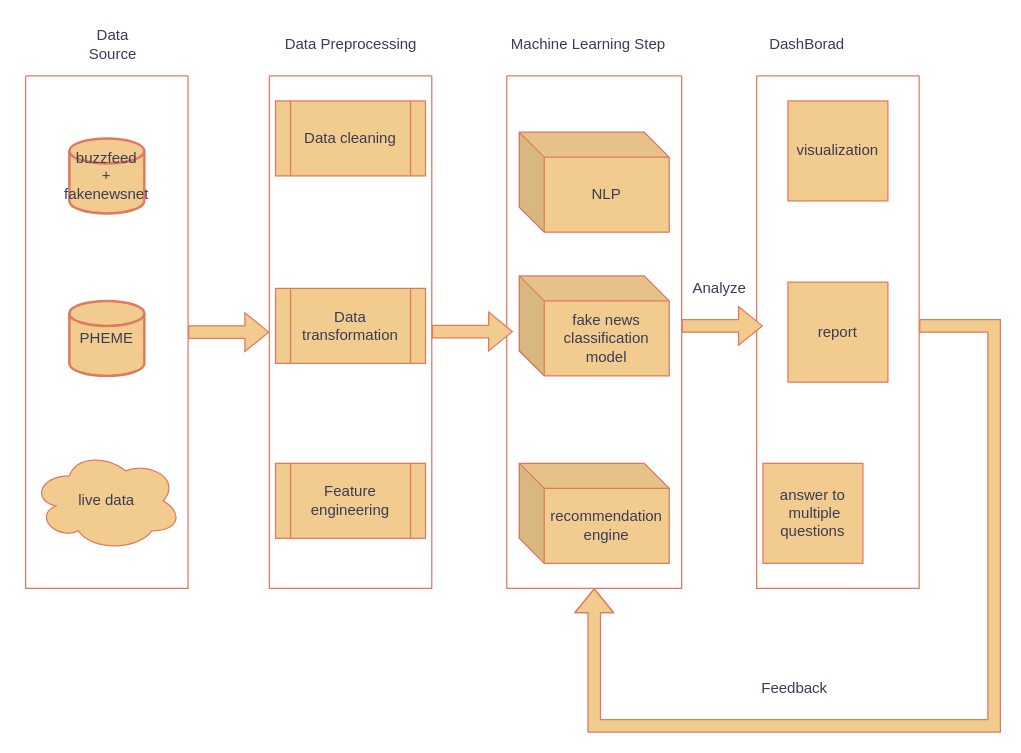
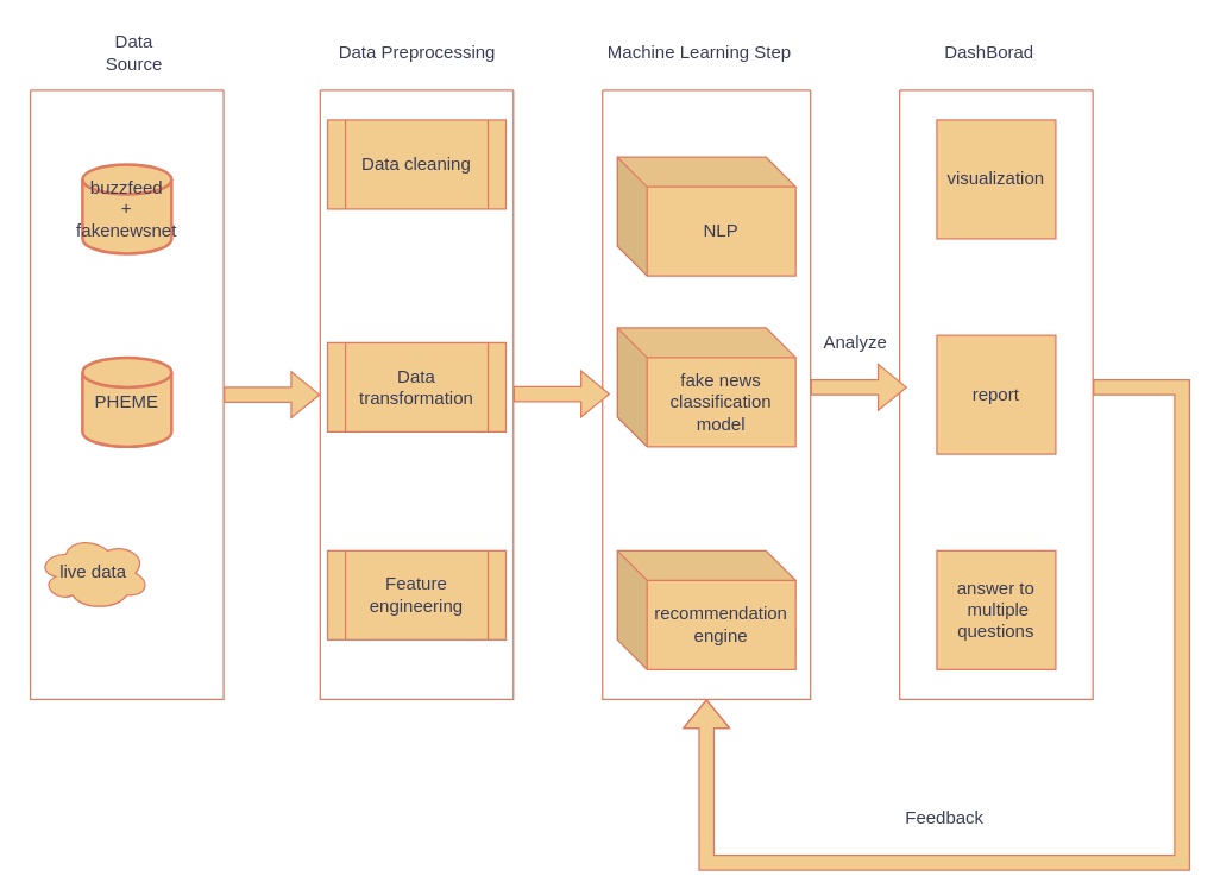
  <mxCell id="0" />
  <mxCell id="1" parent="0" />
- <mxCell id="2" value="live data" style="ellipse;shape=cloud;whiteSpace=wrap;html=1;labelBackgroundColor=none;fillColor=#F2CC8F;strokeColor=#E07A5F;fontColor=#393C56;" vertex="1" parent="1"><mxGeometry x="25" y="360" width="120" height="80" as="geometry" /></mxCell>
+ <mxCell id="2" value="live data" style="ellipse;shape=cloud;whiteSpace=wrap;html=1;labelBackgroundColor=none;fillColor=#F2CC8F;strokeColor=#E07A5F;fontColor=#393C56;" vertex="1" parent="1"><mxGeometry x="25" y="360" width="75" height="50" as="geometry" /></mxCell>
  <mxCell id="3" value="Data Source" style="text;html=1;strokeColor=none;fillColor=none;align=center;verticalAlign=middle;whiteSpace=wrap;rounded=0;labelBackgroundColor=none;fontColor=#393C56;" vertex="1" parent="1"><mxGeometry x="60" y="20" width="60" height="30" as="geometry" /></mxCell>
  <mxCell id="4" value="Data Preprocessing" style="text;html=1;align=center;verticalAlign=middle;resizable=0;points=[];autosize=1;strokeColor=none;fillColor=none;labelBackgroundColor=none;fontColor=#393C56;" vertex="1" parent="1"><mxGeometry x="215" y="20" width="130" height="30" as="geometry" /></mxCell>
  <mxCell id="5" value="Machine Learning Step" style="text;html=1;align=center;verticalAlign=middle;resizable=0;points=[];autosize=1;strokeColor=none;fillColor=none;labelBackgroundColor=none;fontColor=#393C56;" vertex="1" parent="1"><mxGeometry x="395" y="20" width="150" height="30" as="geometry" /></mxCell>
- <mxCell id="6" value="DashBorad" style="text;html=1;align=center;verticalAlign=middle;resizable=0;points=[];autosize=1;strokeColor=none;fillColor=none;labelBackgroundColor=none;fontColor=#393C56;" vertex="1" parent="1"><mxGeometry x="605" y="20" width="80" height="30" as="geometry" /></mxCell>
+ <mxCell id="6" value="DashBorad" style="text;html=1;align=center;verticalAlign=middle;resizable=0;points=[];autosize=1;strokeColor=none;fillColor=none;labelBackgroundColor=none;fontColor=#393C56;" vertex="1" parent="1"><mxGeometry x="625" y="20" width="80" height="30" as="geometry" /></mxCell>
  <mxCell id="7" value="buzzfeed&lt;br&gt;+&lt;br&gt;fakenewsnet" style="strokeWidth=2;html=1;shape=mxgraph.flowchart.database;whiteSpace=wrap;strokeColor=#E07A5F;fontColor=#393C56;fillColor=#F2CC8F;" vertex="1" parent="1"><mxGeometry x="55" y="110" width="60" height="60" as="geometry" /></mxCell>
  <mxCell id="8" value="PHEME" style="strokeWidth=2;html=1;shape=mxgraph.flowchart.database;whiteSpace=wrap;strokeColor=#E07A5F;fontColor=#393C56;fillColor=#F2CC8F;" vertex="1" parent="1"><mxGeometry x="55" y="240" width="60" height="60" as="geometry" /></mxCell>
  <mxCell id="9" value="" style="swimlane;startSize=0;strokeColor=#E07A5F;fontColor=#393C56;fillColor=#F2CC8F;" vertex="1" parent="1"><mxGeometry x="20" y="60" width="130" height="410" as="geometry" /></mxCell>
  <mxCell id="10" value="" style="swimlane;startSize=0;strokeColor=#E07A5F;fontColor=#393C56;fillColor=#F2CC8F;" vertex="1" parent="1"><mxGeometry x="215" y="60" width="130" height="410" as="geometry" /></mxCell>
  <mxCell id="11" value="Data cleaning" style="shape=process;whiteSpace=wrap;html=1;backgroundOutline=1;strokeColor=#E07A5F;fontColor=#393C56;fillColor=#F2CC8F;" vertex="1" parent="10"><mxGeometry x="5" y="20" width="120" height="60" as="geometry" /></mxCell>
  <mxCell id="12" value="Data transformation" style="shape=process;whiteSpace=wrap;html=1;backgroundOutline=1;strokeColor=#E07A5F;fontColor=#393C56;fillColor=#F2CC8F;" vertex="1" parent="10"><mxGeometry x="5" y="170" width="120" height="60" as="geometry" /></mxCell>
  <mxCell id="13" value="Feature engineering" style="shape=process;whiteSpace=wrap;html=1;backgroundOutline=1;strokeColor=#E07A5F;fontColor=#393C56;fillColor=#F2CC8F;" vertex="1" parent="10"><mxGeometry x="5" y="310" width="120" height="60" as="geometry" /></mxCell>
  <mxCell id="14" value="" style="swimlane;startSize=0;strokeColor=#E07A5F;fontColor=#393C56;fillColor=#F2CC8F;" vertex="1" parent="1"><mxGeometry x="405" y="60" width="140" height="410" as="geometry" /></mxCell>
  <mxCell id="15" value="NLP" style="shape=cube;whiteSpace=wrap;html=1;boundedLbl=1;backgroundOutline=1;darkOpacity=0.05;darkOpacity2=0.1;strokeColor=#E07A5F;fontColor=#393C56;fillColor=#F2CC8F;" vertex="1" parent="14"><mxGeometry x="10" y="45" width="120" height="80" as="geometry" /></mxCell>
  <mxCell id="16" value="fake news classification model" style="shape=cube;whiteSpace=wrap;html=1;boundedLbl=1;backgroundOutline=1;darkOpacity=0.05;darkOpacity2=0.1;strokeColor=#E07A5F;fontColor=#393C56;fillColor=#F2CC8F;" vertex="1" parent="14"><mxGeometry x="10" y="160" width="120" height="80" as="geometry" /></mxCell>
  <mxCell id="17" value="recommendation engine" style="shape=cube;whiteSpace=wrap;html=1;boundedLbl=1;backgroundOutline=1;darkOpacity=0.05;darkOpacity2=0.1;strokeColor=#E07A5F;fontColor=#393C56;fillColor=#F2CC8F;" vertex="1" parent="14"><mxGeometry x="10" y="310" width="120" height="80" as="geometry" /></mxCell>
  <mxCell id="18" value="" style="swimlane;startSize=0;strokeColor=#E07A5F;fontColor=#393C56;fillColor=#F2CC8F;" vertex="1" parent="1"><mxGeometry x="605" y="60" width="130" height="410" as="geometry" /></mxCell>
  <mxCell id="19" value="visualization" style="whiteSpace=wrap;html=1;aspect=fixed;strokeColor=#E07A5F;fontColor=#393C56;fillColor=#F2CC8F;" vertex="1" parent="18"><mxGeometry x="25" y="20" width="80" height="80" as="geometry" /></mxCell>
  <mxCell id="20" value="report" style="whiteSpace=wrap;html=1;aspect=fixed;strokeColor=#E07A5F;fontColor=#393C56;fillColor=#F2CC8F;" vertex="1" parent="18"><mxGeometry x="25" y="165" width="80" height="80" as="geometry" /></mxCell>
- <mxCell id="21" value="answer to &amp;nbsp;multiple questions" style="whiteSpace=wrap;html=1;aspect=fixed;strokeColor=#E07A5F;fontColor=#393C56;fillColor=#F2CC8F;" vertex="1" parent="18"><mxGeometry x="5" y="310" width="80" height="80" as="geometry" /></mxCell>
+ <mxCell id="21" value="answer to &amp;nbsp;multiple questions" style="whiteSpace=wrap;html=1;aspect=fixed;strokeColor=#E07A5F;fontColor=#393C56;fillColor=#F2CC8F;" vertex="1" parent="18"><mxGeometry x="25" y="310" width="80" height="80" as="geometry" /></mxCell>
  <mxCell id="22" value="" style="shape=flexArrow;endArrow=classic;html=1;rounded=0;strokeColor=#E07A5F;fontColor=#393C56;fillColor=#F2CC8F;exitX=1;exitY=0.5;exitDx=0;exitDy=0;entryX=0;entryY=0.5;entryDx=0;entryDy=0;" edge="1" parent="1" source="9" target="10"><mxGeometry width="50" height="50" relative="1" as="geometry"><mxPoint x="405" y="390" as="sourcePoint" /><mxPoint x="455" y="340" as="targetPoint" /></mxGeometry></mxCell>
  <mxCell id="23" value="" style="shape=flexArrow;endArrow=classic;html=1;rounded=0;strokeColor=#E07A5F;fontColor=#393C56;fillColor=#F2CC8F;exitX=1;exitY=0.5;exitDx=0;exitDy=0;entryX=0;entryY=0.5;entryDx=0;entryDy=0;" edge="1" parent="1"><mxGeometry width="50" height="50" relative="1" as="geometry"><mxPoint x="345" y="264.5" as="sourcePoint" /><mxPoint x="410" y="264.5" as="targetPoint" /></mxGeometry></mxCell>
  <mxCell id="24" value="" style="shape=flexArrow;endArrow=classic;html=1;rounded=0;strokeColor=#E07A5F;fontColor=#393C56;fillColor=#F2CC8F;exitX=1;exitY=0.5;exitDx=0;exitDy=0;entryX=0;entryY=0.5;entryDx=0;entryDy=0;" edge="1" parent="1"><mxGeometry width="50" height="50" relative="1" as="geometry"><mxPoint x="545" y="260" as="sourcePoint" /><mxPoint x="610" y="260" as="targetPoint" /></mxGeometry></mxCell>
  <mxCell id="25" value="" style="shape=flexArrow;endArrow=classic;html=1;rounded=0;strokeColor=#E07A5F;fontColor=#393C56;fillColor=#F2CC8F;exitX=1;exitY=0.5;exitDx=0;exitDy=0;entryX=0.5;entryY=1;entryDx=0;entryDy=0;" edge="1" parent="1" target="14"><mxGeometry width="50" height="50" relative="1" as="geometry"><mxPoint x="735" y="260" as="sourcePoint" /><mxPoint x="465" y="540" as="targetPoint" /><Array as="points"><mxPoint x="795" y="260" /><mxPoint x="795" y="580" /><mxPoint x="475" y="580" /></Array></mxGeometry></mxCell>
  <mxCell id="26" value="Feedback" style="text;html=1;align=center;verticalAlign=middle;resizable=0;points=[];autosize=1;strokeColor=none;fillColor=none;fontColor=#393C56;" vertex="1" parent="1"><mxGeometry x="595" y="535" width="80" height="30" as="geometry" /></mxCell>
  <mxCell id="27" value="Analyze" style="text;html=1;align=center;verticalAlign=middle;resizable=0;points=[];autosize=1;strokeColor=none;fillColor=none;fontColor=#393C56;" vertex="1" parent="1"><mxGeometry x="540" y="215" width="70" height="30" as="geometry" /></mxCell>
